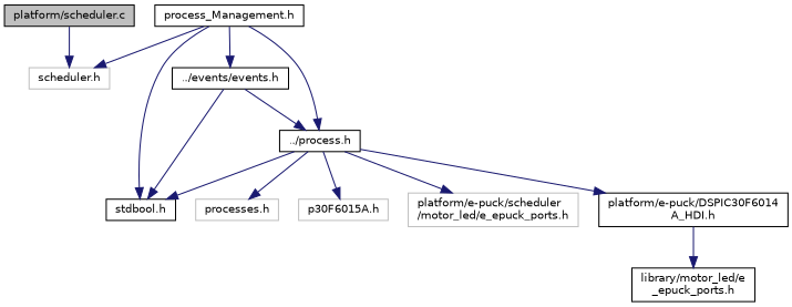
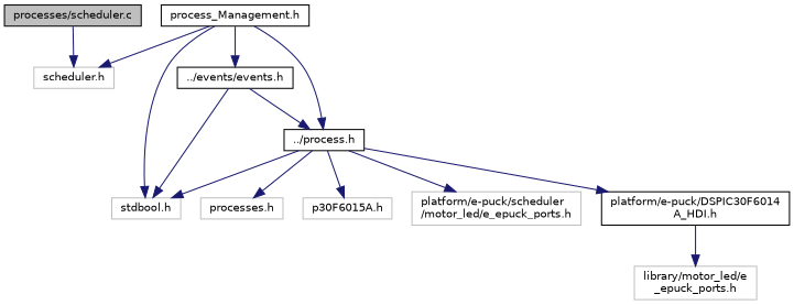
  digraph {
    node [color=grey75 fillcolor=white fontname=Helvetica fontsize=10 shape=record style=filled]
    edge [color=midnightblue fontname=Helvetica fontsize=10 labelfontname=Helvetica labelfontsize=10 style=solid]
-   n1 [color=black fillcolor=grey75 fontcolor=black height=0.2 label="platform/scheduler.c" width=0.4]
+   n1 [color=black fillcolor=grey75 fontcolor=black height=0.2 label="processes/scheduler.c" width=0.4]
    n2 [height=0.2 label="scheduler.h" width=0.4]
    n3 [color=black height=0.2 label="process_Management.h" width=0.4]
-   n4 [color=black height=0.2 label="stdbool.h" width=0.4]
+   n4 [height=0.2 label="stdbool.h" width=0.4]
    n5 [color=black height=0.2 label="../process.h" width=0.4]
    n6 [color=black height=0.2 label="../events/events.h" width=0.4]
    n7 [height=0.2 label="processes.h" width=0.4]
    n8 [height=0.2 label="p30F6015A.h" width=0.4]
    n9 [height=0.2 label="platform/e-puck/scheduler\l/motor_led/e_epuck_ports.h" width=0.4]
    n10 [color=black height=0.2 label="platform/e-puck/DSPIC30F6014\lA_HDI.h" width=0.4]
-   n11 [color=black height=0.2 label="library/motor_led/e\l_epuck_ports.h" width=0.4]
+   n11 [height=0.2 label="library/motor_led/e\l_epuck_ports.h" width=0.4]
    n1 -> n2
    n3 -> n2
    n3 -> n4
    n3 -> n5
    n3 -> n6
    n5 -> n4
    n5 -> n7
    n5 -> n8
    n5 -> n9
    n5 -> n10
    n6 -> n4
    n6 -> n5
    n10 -> n11
  }
